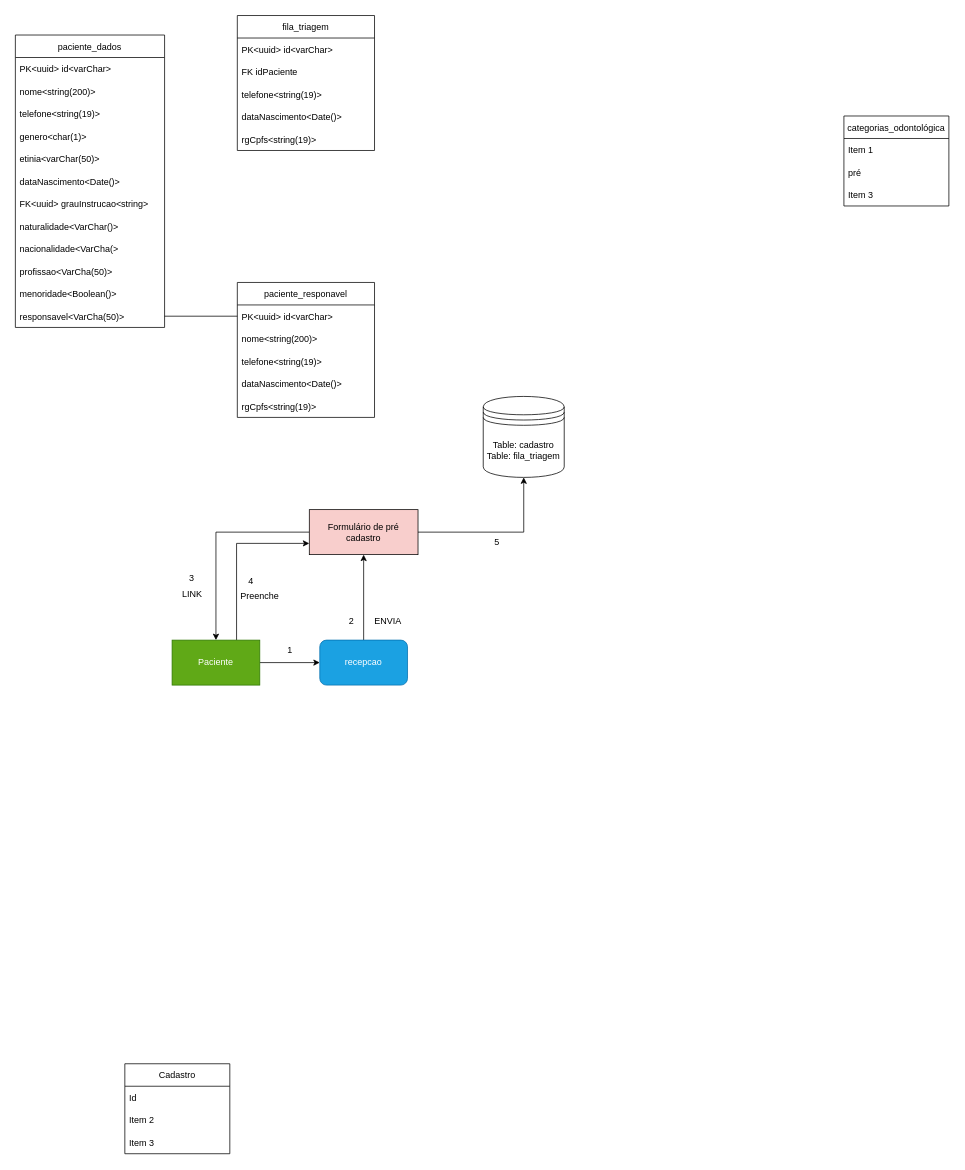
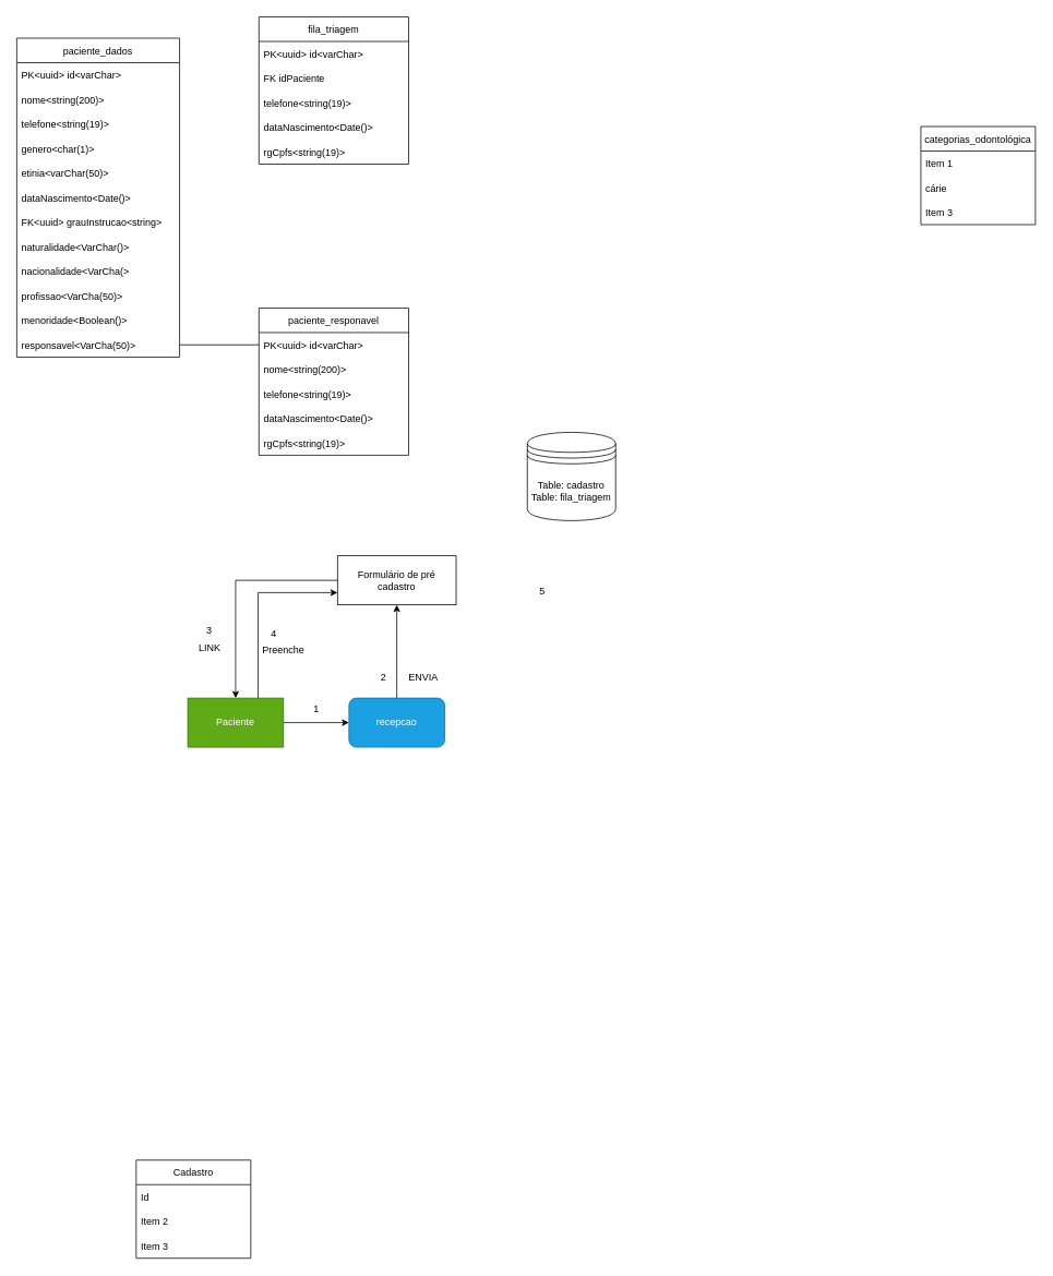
  <mxCell id="0" />
  <mxCell id="1" parent="0" />
  <mxCell id="2" style="edgeStyle=orthogonalEdgeStyle;rounded=0;html=1;entryX=0.5;entryY=0;entryDx=0;entryDy=0;endArrow=classic;endFill=1;" edge="1" parent="1" source="4" target="7"><mxGeometry relative="1" as="geometry" /></mxCell>
- <mxCell id="3" style="edgeStyle=orthogonalEdgeStyle;rounded=0;html=1;entryX=0.5;entryY=1;entryDx=0;entryDy=0;endArrow=classic;endFill=1;" edge="1" parent="1" source="4" target="17"><mxGeometry relative="1" as="geometry" /></mxCell>
- <mxCell id="4" value="Formulário de pré cadastro" style="rounded=0;whiteSpace=wrap;html=1;fillColor=#f8cecc;" vertex="1" parent="1"><mxGeometry x="412" y="679" width="145" height="60" as="geometry" /></mxCell>
+ <mxCell id="4" value="Formulário de pré cadastro" style="rounded=0;whiteSpace=wrap;html=1;" vertex="1" parent="1"><mxGeometry x="412" y="679" width="145" height="60" as="geometry" /></mxCell>
  <mxCell id="5" value="" style="edgeStyle=orthogonalEdgeStyle;rounded=0;html=1;endArrow=classic;endFill=1;" edge="1" parent="1" source="7" target="13"><mxGeometry relative="1" as="geometry" /></mxCell>
  <mxCell id="6" style="edgeStyle=orthogonalEdgeStyle;rounded=0;html=1;entryX=0;entryY=0.75;entryDx=0;entryDy=0;endArrow=classic;endFill=1;" edge="1" parent="1" source="7" target="4"><mxGeometry relative="1" as="geometry"><Array as="points"><mxPoint x="315" y="724" /></Array></mxGeometry></mxCell>
  <mxCell id="7" value="Paciente" style="whiteSpace=wrap;html=1;fillColor=#60a917;fontColor=#ffffff;strokeColor=#2D7600;rounded=0;" vertex="1" parent="1"><mxGeometry x="229" y="853" width="117" height="60" as="geometry" /></mxCell>
  <mxCell id="8" value="Cadastro" style="swimlane;fontStyle=0;childLayout=stackLayout;horizontal=1;startSize=30;horizontalStack=0;resizeParent=1;resizeParentMax=0;resizeLast=0;collapsible=1;marginBottom=0;" vertex="1" parent="1"><mxGeometry x="166" y="1418" width="140" height="120" as="geometry" /></mxCell>
  <mxCell id="9" value="Id" style="text;strokeColor=none;fillColor=none;align=left;verticalAlign=middle;spacingLeft=4;spacingRight=4;overflow=hidden;points=[[0,0.5],[1,0.5]];portConstraint=eastwest;rotatable=0;" vertex="1" parent="8"><mxGeometry y="30" width="140" height="30" as="geometry" /></mxCell>
  <mxCell id="10" value="Item 2" style="text;strokeColor=none;fillColor=none;align=left;verticalAlign=middle;spacingLeft=4;spacingRight=4;overflow=hidden;points=[[0,0.5],[1,0.5]];portConstraint=eastwest;rotatable=0;" vertex="1" parent="8"><mxGeometry y="60" width="140" height="30" as="geometry" /></mxCell>
  <mxCell id="11" value="Item 3" style="text;strokeColor=none;fillColor=none;align=left;verticalAlign=middle;spacingLeft=4;spacingRight=4;overflow=hidden;points=[[0,0.5],[1,0.5]];portConstraint=eastwest;rotatable=0;" vertex="1" parent="8"><mxGeometry y="90" width="140" height="30" as="geometry" /></mxCell>
  <mxCell id="12" style="edgeStyle=orthogonalEdgeStyle;rounded=0;html=1;entryX=0.5;entryY=1;entryDx=0;entryDy=0;endArrow=classic;endFill=1;" edge="1" parent="1" source="13" target="4"><mxGeometry relative="1" as="geometry" /></mxCell>
  <mxCell id="13" value="recepcao" style="rounded=1;whiteSpace=wrap;html=1;fillColor=#1ba1e2;fontColor=#ffffff;strokeColor=#006EAF;" vertex="1" parent="1"><mxGeometry x="426" y="853" width="117" height="60" as="geometry" /></mxCell>
  <mxCell id="14" value="LINK" style="text;html=1;strokeColor=none;fillColor=none;align=center;verticalAlign=middle;whiteSpace=wrap;rounded=0;" vertex="1" parent="1"><mxGeometry x="225.5" y="777" width="60" height="30" as="geometry" /></mxCell>
  <mxCell id="15" value="ENVIA" style="text;html=1;strokeColor=none;fillColor=none;align=center;verticalAlign=middle;whiteSpace=wrap;rounded=0;" vertex="1" parent="1"><mxGeometry x="487" y="813" width="60" height="30" as="geometry" /></mxCell>
  <mxCell id="16" value="Preenche" style="text;html=1;strokeColor=none;fillColor=none;align=center;verticalAlign=middle;whiteSpace=wrap;rounded=0;" vertex="1" parent="1"><mxGeometry x="316" y="780" width="60" height="30" as="geometry" /></mxCell>
  <mxCell id="17" value="Table: cadastro&lt;br&gt;Table: fila_triagem" style="shape=datastore;whiteSpace=wrap;html=1;" vertex="1" parent="1"><mxGeometry x="644" y="528" width="108" height="108" as="geometry" /></mxCell>
  <mxCell id="18" value="1" style="text;html=1;strokeColor=none;fillColor=none;align=center;verticalAlign=middle;whiteSpace=wrap;rounded=0;" vertex="1" parent="1"><mxGeometry x="374.5" y="853" width="23" height="27" as="geometry" /></mxCell>
  <mxCell id="19" value="2" style="text;html=1;strokeColor=none;fillColor=none;align=center;verticalAlign=middle;whiteSpace=wrap;rounded=0;" vertex="1" parent="1"><mxGeometry x="457" y="814.5" width="23" height="27" as="geometry" /></mxCell>
  <mxCell id="20" value="3" style="text;html=1;strokeColor=none;fillColor=none;align=center;verticalAlign=middle;whiteSpace=wrap;rounded=0;" vertex="1" parent="1"><mxGeometry x="244" y="757" width="23" height="27" as="geometry" /></mxCell>
  <mxCell id="21" value="4" style="text;html=1;strokeColor=none;fillColor=none;align=center;verticalAlign=middle;whiteSpace=wrap;rounded=0;" vertex="1" parent="1"><mxGeometry x="323" y="761" width="23" height="27" as="geometry" /></mxCell>
  <mxCell id="22" value="5" style="text;html=1;strokeColor=none;fillColor=none;align=center;verticalAlign=middle;whiteSpace=wrap;rounded=0;" vertex="1" parent="1"><mxGeometry x="650.5" y="709" width="23" height="27" as="geometry" /></mxCell>
  <mxCell id="23" value="categorias_odontológica" style="swimlane;fontStyle=0;childLayout=stackLayout;horizontal=1;startSize=30;horizontalStack=0;resizeParent=1;resizeParentMax=0;resizeLast=0;collapsible=1;marginBottom=0;" vertex="1" parent="1"><mxGeometry x="1125" y="154" width="140" height="120" as="geometry" /></mxCell>
  <mxCell id="24" value="Item 1" style="text;strokeColor=none;fillColor=none;align=left;verticalAlign=middle;spacingLeft=4;spacingRight=4;overflow=hidden;points=[[0,0.5],[1,0.5]];portConstraint=eastwest;rotatable=0;" vertex="1" parent="23"><mxGeometry y="30" width="140" height="30" as="geometry" /></mxCell>
- <mxCell id="25" value="pré" style="text;strokeColor=none;fillColor=none;align=left;verticalAlign=middle;spacingLeft=4;spacingRight=4;overflow=hidden;points=[[0,0.5],[1,0.5]];portConstraint=eastwest;rotatable=0;" vertex="1" parent="23"><mxGeometry y="60" width="140" height="30" as="geometry" /></mxCell>
+ <mxCell id="25" value="cárie" style="text;strokeColor=none;fillColor=none;align=left;verticalAlign=middle;spacingLeft=4;spacingRight=4;overflow=hidden;points=[[0,0.5],[1,0.5]];portConstraint=eastwest;rotatable=0;" vertex="1" parent="23"><mxGeometry y="60" width="140" height="30" as="geometry" /></mxCell>
  <mxCell id="26" value="Item 3" style="text;strokeColor=none;fillColor=none;align=left;verticalAlign=middle;spacingLeft=4;spacingRight=4;overflow=hidden;points=[[0,0.5],[1,0.5]];portConstraint=eastwest;rotatable=0;" vertex="1" parent="23"><mxGeometry y="90" width="140" height="30" as="geometry" /></mxCell>
  <mxCell id="27" value="paciente_dados" style="swimlane;fontStyle=0;childLayout=stackLayout;horizontal=1;startSize=30;horizontalStack=0;resizeParent=1;resizeParentMax=0;resizeLast=0;collapsible=1;marginBottom=0;" vertex="1" parent="1"><mxGeometry x="20" y="46" width="199" height="390" as="geometry" /></mxCell>
  <mxCell id="28" value="PK&lt;uuid&gt; id&lt;varChar&gt;" style="text;strokeColor=none;fillColor=none;align=left;verticalAlign=middle;spacingLeft=4;spacingRight=4;overflow=hidden;points=[[0,0.5],[1,0.5]];portConstraint=eastwest;rotatable=0;" vertex="1" parent="27"><mxGeometry y="30" width="199" height="30" as="geometry" /></mxCell>
  <mxCell id="29" value="nome&lt;string(200)&gt;" style="text;strokeColor=none;fillColor=none;align=left;verticalAlign=middle;spacingLeft=4;spacingRight=4;overflow=hidden;points=[[0,0.5],[1,0.5]];portConstraint=eastwest;rotatable=0;" vertex="1" parent="27"><mxGeometry y="60" width="199" height="30" as="geometry" /></mxCell>
  <mxCell id="30" value="telefone&lt;string(19)&gt;" style="text;strokeColor=none;fillColor=none;align=left;verticalAlign=middle;spacingLeft=4;spacingRight=4;overflow=hidden;points=[[0,0.5],[1,0.5]];portConstraint=eastwest;rotatable=0;" vertex="1" parent="27"><mxGeometry y="90" width="199" height="30" as="geometry" /></mxCell>
  <mxCell id="31" value="genero&lt;char(1)&gt;" style="text;strokeColor=none;fillColor=none;align=left;verticalAlign=middle;spacingLeft=4;spacingRight=4;overflow=hidden;points=[[0,0.5],[1,0.5]];portConstraint=eastwest;rotatable=0;" vertex="1" parent="27"><mxGeometry y="120" width="199" height="30" as="geometry" /></mxCell>
  <mxCell id="32" value="etinia&lt;varChar(50)&gt;" style="text;strokeColor=none;fillColor=none;align=left;verticalAlign=middle;spacingLeft=4;spacingRight=4;overflow=hidden;points=[[0,0.5],[1,0.5]];portConstraint=eastwest;rotatable=0;" vertex="1" parent="27"><mxGeometry y="150" width="199" height="30" as="geometry" /></mxCell>
  <mxCell id="33" value="dataNascimento&lt;Date()&gt;" style="text;strokeColor=none;fillColor=none;align=left;verticalAlign=middle;spacingLeft=4;spacingRight=4;overflow=hidden;points=[[0,0.5],[1,0.5]];portConstraint=eastwest;rotatable=0;" vertex="1" parent="27"><mxGeometry y="180" width="199" height="30" as="geometry" /></mxCell>
  <mxCell id="34" value="FK&lt;uuid&gt; grauInstrucao&lt;string&gt;" style="text;strokeColor=none;fillColor=none;align=left;verticalAlign=middle;spacingLeft=4;spacingRight=4;overflow=hidden;points=[[0,0.5],[1,0.5]];portConstraint=eastwest;rotatable=0;" vertex="1" parent="27"><mxGeometry y="210" width="199" height="30" as="geometry" /></mxCell>
  <mxCell id="35" value="naturalidade&lt;VarChar()&gt;" style="text;strokeColor=none;fillColor=none;align=left;verticalAlign=middle;spacingLeft=4;spacingRight=4;overflow=hidden;points=[[0,0.5],[1,0.5]];portConstraint=eastwest;rotatable=0;" vertex="1" parent="27"><mxGeometry y="240" width="199" height="30" as="geometry" /></mxCell>
  <mxCell id="36" value="nacionalidade&lt;VarCha(&gt;" style="text;strokeColor=none;fillColor=none;align=left;verticalAlign=middle;spacingLeft=4;spacingRight=4;overflow=hidden;points=[[0,0.5],[1,0.5]];portConstraint=eastwest;rotatable=0;" vertex="1" parent="27"><mxGeometry y="270" width="199" height="30" as="geometry" /></mxCell>
  <mxCell id="37" value="profissao&lt;VarCha(50)&gt;" style="text;strokeColor=none;fillColor=none;align=left;verticalAlign=middle;spacingLeft=4;spacingRight=4;overflow=hidden;points=[[0,0.5],[1,0.5]];portConstraint=eastwest;rotatable=0;" vertex="1" parent="27"><mxGeometry y="300" width="199" height="30" as="geometry" /></mxCell>
  <mxCell id="38" value="menoridade&lt;Boolean()&gt;" style="text;strokeColor=none;fillColor=none;align=left;verticalAlign=middle;spacingLeft=4;spacingRight=4;overflow=hidden;points=[[0,0.5],[1,0.5]];portConstraint=eastwest;rotatable=0;" vertex="1" parent="27"><mxGeometry y="330" width="199" height="30" as="geometry" /></mxCell>
  <mxCell id="39" value="responsavel&lt;VarCha(50)&gt;" style="text;strokeColor=none;fillColor=none;align=left;verticalAlign=middle;spacingLeft=4;spacingRight=4;overflow=hidden;points=[[0,0.5],[1,0.5]];portConstraint=eastwest;rotatable=0;" vertex="1" parent="27"><mxGeometry y="360" width="199" height="30" as="geometry" /></mxCell>
  <mxCell id="40" value="paciente_responavel" style="swimlane;fontStyle=0;childLayout=stackLayout;horizontal=1;startSize=30;horizontalStack=0;resizeParent=1;resizeParentMax=0;resizeLast=0;collapsible=1;marginBottom=0;" vertex="1" parent="1"><mxGeometry x="316" y="376" width="183" height="180" as="geometry" /></mxCell>
  <mxCell id="41" value="PK&lt;uuid&gt; id&lt;varChar&gt;" style="text;strokeColor=none;fillColor=none;align=left;verticalAlign=middle;spacingLeft=4;spacingRight=4;overflow=hidden;points=[[0,0.5],[1,0.5]];portConstraint=eastwest;rotatable=0;" vertex="1" parent="40"><mxGeometry y="30" width="183" height="30" as="geometry" /></mxCell>
  <mxCell id="42" value="nome&lt;string(200)&gt;" style="text;strokeColor=none;fillColor=none;align=left;verticalAlign=middle;spacingLeft=4;spacingRight=4;overflow=hidden;points=[[0,0.5],[1,0.5]];portConstraint=eastwest;rotatable=0;" vertex="1" parent="40"><mxGeometry y="60" width="183" height="30" as="geometry" /></mxCell>
  <mxCell id="43" value="telefone&lt;string(19)&gt;" style="text;strokeColor=none;fillColor=none;align=left;verticalAlign=middle;spacingLeft=4;spacingRight=4;overflow=hidden;points=[[0,0.5],[1,0.5]];portConstraint=eastwest;rotatable=0;" vertex="1" parent="40"><mxGeometry y="90" width="183" height="30" as="geometry" /></mxCell>
  <mxCell id="44" value="dataNascimento&lt;Date()&gt;" style="text;strokeColor=none;fillColor=none;align=left;verticalAlign=middle;spacingLeft=4;spacingRight=4;overflow=hidden;points=[[0,0.5],[1,0.5]];portConstraint=eastwest;rotatable=0;" vertex="1" parent="40"><mxGeometry y="120" width="183" height="30" as="geometry" /></mxCell>
  <mxCell id="45" value="rgCpfs&lt;string(19)&gt;" style="text;strokeColor=none;fillColor=none;align=left;verticalAlign=middle;spacingLeft=4;spacingRight=4;overflow=hidden;points=[[0,0.5],[1,0.5]];portConstraint=eastwest;rotatable=0;" vertex="1" parent="40"><mxGeometry y="150" width="183" height="30" as="geometry" /></mxCell>
  <mxCell id="46" style="edgeStyle=orthogonalEdgeStyle;rounded=0;html=1;entryX=1;entryY=0.5;entryDx=0;entryDy=0;endArrow=none;endFill=0;" edge="1" parent="1" source="41" target="39"><mxGeometry relative="1" as="geometry" /></mxCell>
  <mxCell id="47" value="fila_triagem" style="swimlane;fontStyle=0;childLayout=stackLayout;horizontal=1;startSize=30;horizontalStack=0;resizeParent=1;resizeParentMax=0;resizeLast=0;collapsible=1;marginBottom=0;" vertex="1" parent="1"><mxGeometry x="316" y="20" width="183" height="180" as="geometry" /></mxCell>
  <mxCell id="48" value="PK&lt;uuid&gt; id&lt;varChar&gt;" style="text;strokeColor=none;fillColor=none;align=left;verticalAlign=middle;spacingLeft=4;spacingRight=4;overflow=hidden;points=[[0,0.5],[1,0.5]];portConstraint=eastwest;rotatable=0;" vertex="1" parent="47"><mxGeometry y="30" width="183" height="30" as="geometry" /></mxCell>
  <mxCell id="49" value="FK idPaciente" style="text;strokeColor=none;fillColor=none;align=left;verticalAlign=middle;spacingLeft=4;spacingRight=4;overflow=hidden;points=[[0,0.5],[1,0.5]];portConstraint=eastwest;rotatable=0;" vertex="1" parent="47"><mxGeometry y="60" width="183" height="30" as="geometry" /></mxCell>
  <mxCell id="50" value="telefone&lt;string(19)&gt;" style="text;strokeColor=none;fillColor=none;align=left;verticalAlign=middle;spacingLeft=4;spacingRight=4;overflow=hidden;points=[[0,0.5],[1,0.5]];portConstraint=eastwest;rotatable=0;" vertex="1" parent="47"><mxGeometry y="90" width="183" height="30" as="geometry" /></mxCell>
  <mxCell id="51" value="dataNascimento&lt;Date()&gt;" style="text;strokeColor=none;fillColor=none;align=left;verticalAlign=middle;spacingLeft=4;spacingRight=4;overflow=hidden;points=[[0,0.5],[1,0.5]];portConstraint=eastwest;rotatable=0;" vertex="1" parent="47"><mxGeometry y="120" width="183" height="30" as="geometry" /></mxCell>
  <mxCell id="52" value="rgCpfs&lt;string(19)&gt;" style="text;strokeColor=none;fillColor=none;align=left;verticalAlign=middle;spacingLeft=4;spacingRight=4;overflow=hidden;points=[[0,0.5],[1,0.5]];portConstraint=eastwest;rotatable=0;" vertex="1" parent="47"><mxGeometry y="150" width="183" height="30" as="geometry" /></mxCell>
